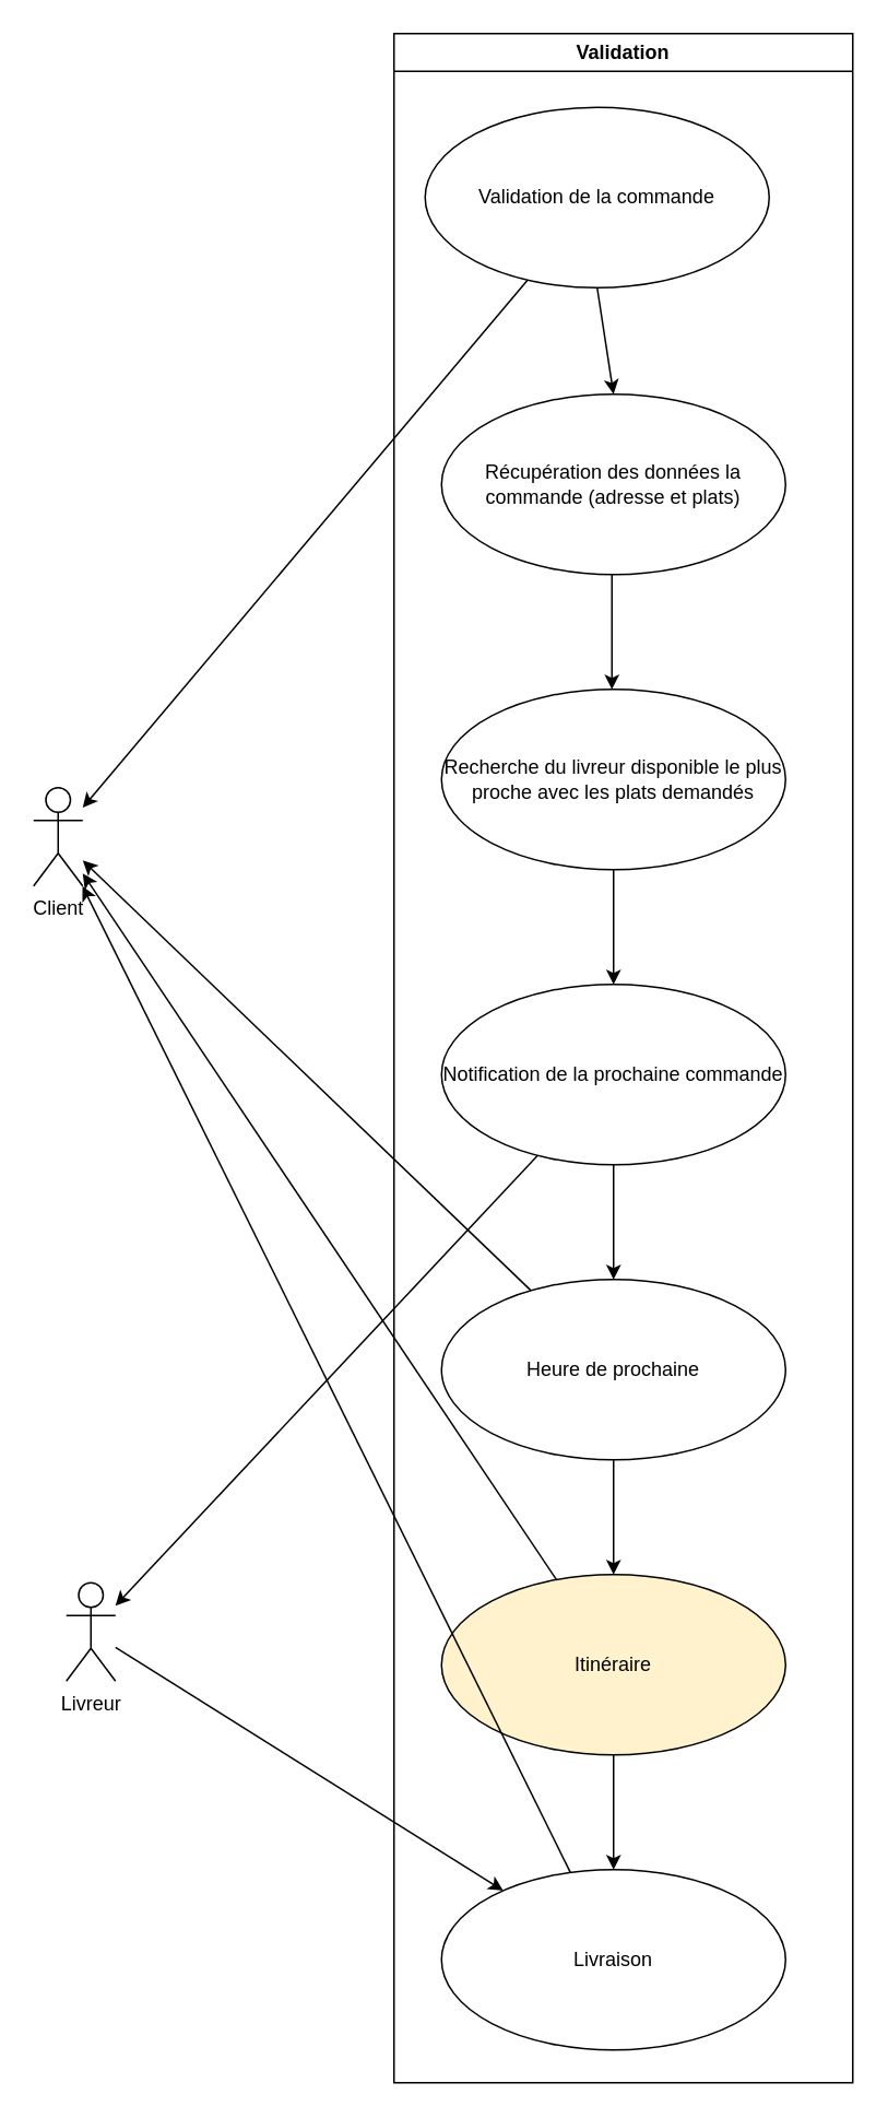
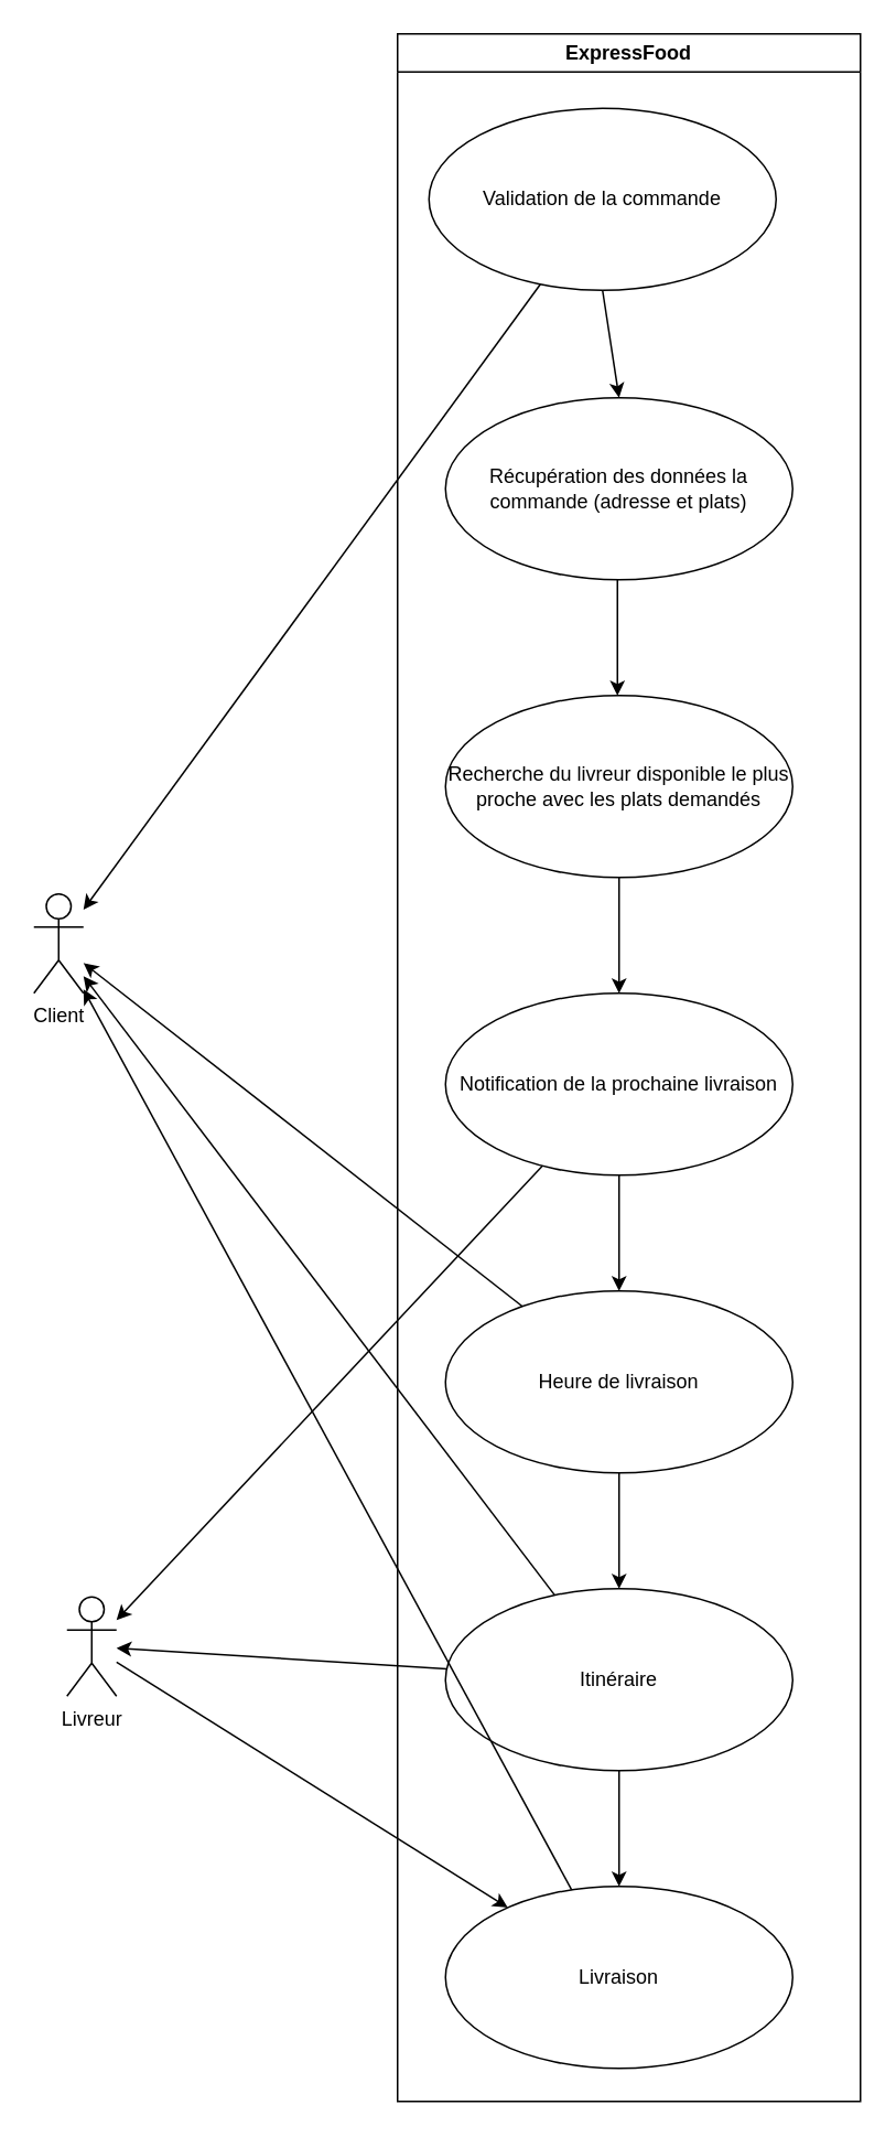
  <mxCell id="0" />
  <mxCell id="1" parent="0" />
  <mxCell id="2" value="Validation de la commande" style="ellipse;whiteSpace=wrap;html=1;" vertex="1" parent="1"><mxGeometry x="259" y="65" width="210" height="110" as="geometry" /></mxCell>
  <mxCell id="3" value="&lt;div&gt;Récupération des données la commande (adresse et plats)&lt;/div&gt;" style="ellipse;whiteSpace=wrap;html=1;" vertex="1" parent="1"><mxGeometry x="269" y="240" width="210" height="110" as="geometry" /></mxCell>
  <mxCell id="4" value="Recherche du livreur disponible le plus proche avec les plats demandés" style="ellipse;whiteSpace=wrap;html=1;" vertex="1" parent="1"><mxGeometry x="269" y="420" width="210" height="110" as="geometry" /></mxCell>
- <mxCell id="5" value="Notification de la prochaine commande" style="ellipse;whiteSpace=wrap;html=1;" vertex="1" parent="1"><mxGeometry x="269" y="600" width="210" height="110" as="geometry" /></mxCell>
- <mxCell id="6" value="Heure de prochaine" style="ellipse;whiteSpace=wrap;html=1;" vertex="1" parent="1"><mxGeometry x="269" y="780" width="210" height="110" as="geometry" /></mxCell>
- <mxCell id="7" value="Itinéraire" style="ellipse;whiteSpace=wrap;html=1;fillColor=#fff2cc;" vertex="1" parent="1"><mxGeometry x="269" y="960" width="210" height="110" as="geometry" /></mxCell>
- <mxCell id="8" value="Client" style="shape=umlActor;verticalLabelPosition=bottom;verticalAlign=top;html=1;outlineConnect=0;" vertex="1" parent="1"><mxGeometry x="20" y="480" width="30" height="60" as="geometry" /></mxCell>
+ <mxCell id="5" value="Notification de la prochaine livraison" style="ellipse;whiteSpace=wrap;html=1;" vertex="1" parent="1"><mxGeometry x="269" y="600" width="210" height="110" as="geometry" /></mxCell>
+ <mxCell id="6" value="Heure de livraison" style="ellipse;whiteSpace=wrap;html=1;" vertex="1" parent="1"><mxGeometry x="269" y="780" width="210" height="110" as="geometry" /></mxCell>
+ <mxCell id="7" value="Itinéraire" style="ellipse;whiteSpace=wrap;html=1;" vertex="1" parent="1"><mxGeometry x="269" y="960" width="210" height="110" as="geometry" /></mxCell>
+ <mxCell id="8" value="Client" style="shape=umlActor;verticalLabelPosition=bottom;verticalAlign=top;html=1;outlineConnect=0;" vertex="1" parent="1"><mxGeometry x="20" y="540" width="30" height="60" as="geometry" /></mxCell>
  <mxCell id="9" value="Livreur" style="shape=umlActor;verticalLabelPosition=bottom;verticalAlign=top;html=1;outlineConnect=0;" vertex="1" parent="1"><mxGeometry x="40" y="965" width="30" height="60" as="geometry" /></mxCell>
  <mxCell id="10" value="" style="endArrow=classic;html=1;rounded=0;" edge="1" parent="1" source="2" target="8"><mxGeometry width="50" height="50" relative="1" as="geometry"><mxPoint x="220" y="350" as="sourcePoint" /><mxPoint x="270" y="300" as="targetPoint" /></mxGeometry></mxCell>
  <mxCell id="11" value="" style="endArrow=classic;html=1;rounded=0;exitX=0.5;exitY=1;exitDx=0;exitDy=0;entryX=0.5;entryY=0;entryDx=0;entryDy=0;" edge="1" parent="1" source="2" target="3"><mxGeometry width="50" height="50" relative="1" as="geometry"><mxPoint x="279" y="125" as="sourcePoint" /><mxPoint x="70" y="475" as="targetPoint" /></mxGeometry></mxCell>
  <mxCell id="12" value="" style="endArrow=classic;html=1;rounded=0;exitX=0.5;exitY=1;exitDx=0;exitDy=0;entryX=0.5;entryY=0;entryDx=0;entryDy=0;" edge="1" parent="1"><mxGeometry width="50" height="50" relative="1" as="geometry"><mxPoint x="373" y="350" as="sourcePoint" /><mxPoint x="373" y="420" as="targetPoint" /></mxGeometry></mxCell>
  <mxCell id="13" value="" style="endArrow=classic;html=1;rounded=0;exitX=0.5;exitY=1;exitDx=0;exitDy=0;entryX=0.5;entryY=0;entryDx=0;entryDy=0;" edge="1" parent="1"><mxGeometry width="50" height="50" relative="1" as="geometry"><mxPoint x="374" y="710" as="sourcePoint" /><mxPoint x="374" y="780" as="targetPoint" /></mxGeometry></mxCell>
  <mxCell id="14" value="" style="endArrow=classic;html=1;rounded=0;exitX=0.5;exitY=1;exitDx=0;exitDy=0;entryX=0.5;entryY=0;entryDx=0;entryDy=0;" edge="1" parent="1"><mxGeometry width="50" height="50" relative="1" as="geometry"><mxPoint x="374" y="530" as="sourcePoint" /><mxPoint x="374" y="600" as="targetPoint" /></mxGeometry></mxCell>
  <mxCell id="15" value="" style="endArrow=classic;html=1;rounded=0;exitX=0.5;exitY=1;exitDx=0;exitDy=0;entryX=0.5;entryY=0;entryDx=0;entryDy=0;" edge="1" parent="1"><mxGeometry width="50" height="50" relative="1" as="geometry"><mxPoint x="374" y="890" as="sourcePoint" /><mxPoint x="374" y="960" as="targetPoint" /></mxGeometry></mxCell>
  <mxCell id="16" value="Livraison" style="ellipse;whiteSpace=wrap;html=1;" vertex="1" parent="1"><mxGeometry x="269" y="1140" width="210" height="110" as="geometry" /></mxCell>
  <mxCell id="17" value="" style="endArrow=classic;html=1;rounded=0;exitX=0.5;exitY=1;exitDx=0;exitDy=0;entryX=0.5;entryY=0;entryDx=0;entryDy=0;" edge="1" parent="1"><mxGeometry width="50" height="50" relative="1" as="geometry"><mxPoint x="374" y="1070" as="sourcePoint" /><mxPoint x="374" y="1140" as="targetPoint" /></mxGeometry></mxCell>
  <mxCell id="18" value="" style="endArrow=classic;html=1;rounded=0;" edge="1" parent="1" source="6" target="8"><mxGeometry width="50" height="50" relative="1" as="geometry"><mxPoint x="149" y="993.95" as="sourcePoint" /><mxPoint x="-60" y="839.999" as="targetPoint" /></mxGeometry></mxCell>
  <mxCell id="19" value="" style="endArrow=classic;html=1;rounded=0;" edge="1" parent="1" source="5" target="9"><mxGeometry width="50" height="50" relative="1" as="geometry"><mxPoint x="350" y="600" as="sourcePoint" /><mxPoint x="400" y="550" as="targetPoint" /></mxGeometry></mxCell>
  <mxCell id="20" value="" style="endArrow=classic;html=1;rounded=0;" edge="1" parent="1" source="7" target="8"><mxGeometry width="50" height="50" relative="1" as="geometry"><mxPoint x="150" y="920" as="sourcePoint" /><mxPoint x="200" y="870" as="targetPoint" /></mxGeometry></mxCell>
- <mxCell id="22" value="Validation" style="swimlane;whiteSpace=wrap;html=1;" vertex="1" parent="1"><mxGeometry x="240" y="20" width="280" height="1250" as="geometry" /></mxCell>
+ <mxCell id="21" value="" style="endArrow=classic;html=1;rounded=0;" edge="1" parent="1" source="7" target="9"><mxGeometry width="50" height="50" relative="1" as="geometry"><mxPoint x="50" y="1060" as="sourcePoint" /><mxPoint x="68" y="530" as="targetPoint" /></mxGeometry></mxCell>
+ <mxCell id="22" value="ExpressFood" style="swimlane;whiteSpace=wrap;html=1;" vertex="1" parent="1"><mxGeometry x="240" y="20" width="280" height="1250" as="geometry" /></mxCell>
  <mxCell id="23" value="" style="endArrow=classic;html=1;rounded=0;" edge="1" parent="1" source="9" target="16"><mxGeometry width="50" height="50" relative="1" as="geometry"><mxPoint x="350" y="1090" as="sourcePoint" /><mxPoint x="400" y="1040" as="targetPoint" /></mxGeometry></mxCell>
  <mxCell id="24" value="" style="endArrow=classic;html=1;rounded=0;" edge="1" parent="1" source="16" target="8"><mxGeometry width="50" height="50" relative="1" as="geometry"><mxPoint x="350" y="1090" as="sourcePoint" /><mxPoint x="400" y="1040" as="targetPoint" /></mxGeometry></mxCell>
